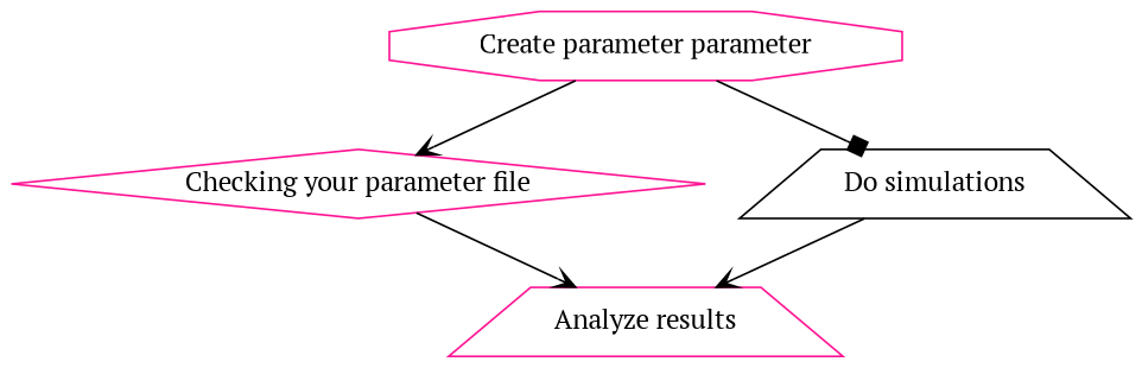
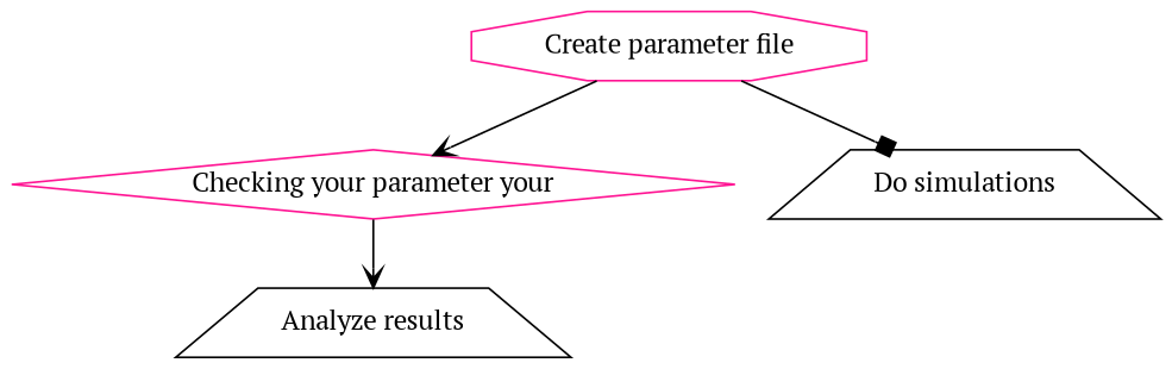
  digraph {
    fontname="PT Serif"
    node [color=deeppink fontname="PT Serif" shape=trapezium]
    edge [arrowhead=vee fontname="PT Serif"]
-   n1 [label="Create parameter parameter" shape=octagon]
-   n2 [label="Checking your parameter file" shape=diamond]
+   n1 [label="Create parameter file" shape=octagon]
+   n2 [label="Checking your parameter your" shape=diamond]
    n3 [color=black label="Do simulations"]
-   n4 [label="Analyze results"]
+   n4 [color=black label="Analyze results"]
    n1 -> n2
    n1 -> n3 [arrowhead=box]
    n2 -> n4
-   n3 -> n4
  }
